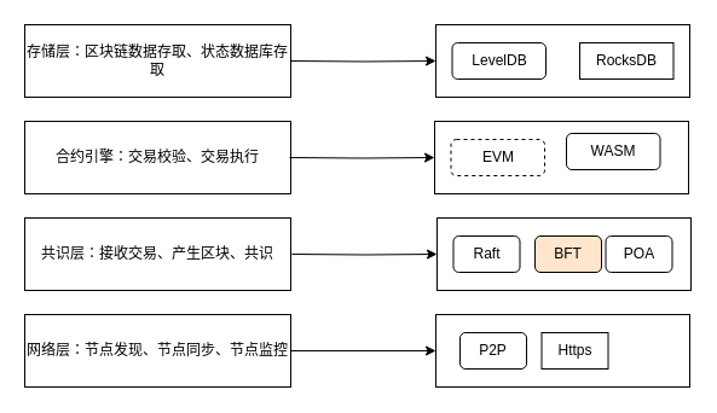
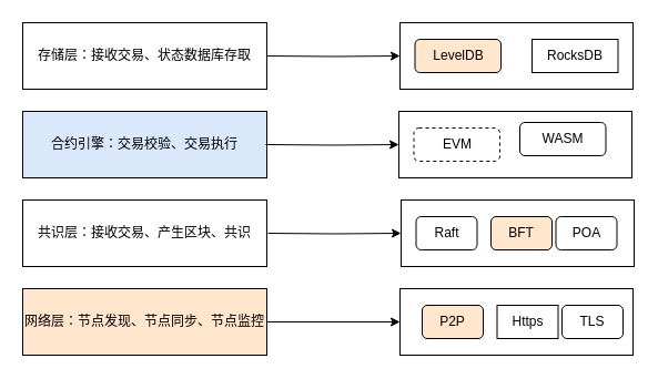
  <mxCell id="0" />
  <mxCell id="1" parent="0" />
  <mxCell id="2" value="" style="edgeStyle=orthogonalEdgeStyle;rounded=0;orthogonalLoop=1;jettySize=auto;html=1;" edge="1" parent="1" source="3" target="7"><mxGeometry relative="1" as="geometry" /></mxCell>
- <mxCell id="3" value="网络层：节点发现、节点同步、节点监控" style="rounded=0;whiteSpace=wrap;html=1;" vertex="1" parent="1"><mxGeometry x="20" y="260" width="220" height="60" as="geometry" /></mxCell>
+ <mxCell id="3" value="网络层：节点发现、节点同步、节点监控" style="rounded=0;whiteSpace=wrap;html=1;fillColor=#ffe6cc;" vertex="1" parent="1"><mxGeometry x="20" y="260" width="220" height="60" as="geometry" /></mxCell>
  <mxCell id="4" value="共识层：接收交易、产生区块、共识" style="rounded=0;whiteSpace=wrap;html=1;" vertex="1" parent="1"><mxGeometry x="20" y="180" width="220" height="60" as="geometry" /></mxCell>
- <mxCell id="5" value="合约引擎：交易校验、交易执行" style="rounded=0;whiteSpace=wrap;html=1;" vertex="1" parent="1"><mxGeometry x="20" y="100" width="220" height="60" as="geometry" /></mxCell>
- <mxCell id="6" value="存储层：区块链数据存取、状态数据库存取" style="rounded=0;whiteSpace=wrap;html=1;" vertex="1" parent="1"><mxGeometry x="20" y="20" width="220" height="60" as="geometry" /></mxCell>
+ <mxCell id="5" value="合约引擎：交易校验、交易执行" style="rounded=0;whiteSpace=wrap;html=1;fillColor=#dae8fc;" vertex="1" parent="1"><mxGeometry x="20" y="100" width="220" height="60" as="geometry" /></mxCell>
+ <mxCell id="6" value="存储层：接收交易、状态数据库存取" style="rounded=0;whiteSpace=wrap;html=1;" vertex="1" parent="1"><mxGeometry x="20" y="20" width="220" height="60" as="geometry" /></mxCell>
  <mxCell id="7" value="" style="whiteSpace=wrap;html=1;rounded=0;" vertex="1" parent="1"><mxGeometry x="360" y="260" width="210" height="60" as="geometry" /></mxCell>
- <mxCell id="8" value="P2P" style="rounded=1;whiteSpace=wrap;html=1;" vertex="1" parent="1"><mxGeometry x="380" y="275" width="55" height="30" as="geometry" /></mxCell>
+ <mxCell id="8" value="P2P" style="rounded=1;whiteSpace=wrap;html=1;fillColor=#ffe6cc;" vertex="1" parent="1"><mxGeometry x="380" y="275" width="55" height="30" as="geometry" /></mxCell>
  <mxCell id="9" value="Https" style="whiteSpace=wrap;html=1;rounded=0;" vertex="1" parent="1"><mxGeometry x="447.5" y="275" width="55" height="30" as="geometry" /></mxCell>
+ <mxCell id="10" value="TLS" style="rounded=1;whiteSpace=wrap;html=1;" vertex="1" parent="1"><mxGeometry x="506" y="275" width="55" height="30" as="geometry" /></mxCell>
  <mxCell id="11" value="" style="edgeStyle=orthogonalEdgeStyle;rounded=0;orthogonalLoop=1;jettySize=auto;html=1;" edge="1" parent="1" target="12"><mxGeometry relative="1" as="geometry"><mxPoint x="241" y="210" as="sourcePoint" /></mxGeometry></mxCell>
  <mxCell id="12" value="" style="whiteSpace=wrap;html=1;rounded=0;" vertex="1" parent="1"><mxGeometry x="361" y="180" width="210" height="60" as="geometry" /></mxCell>
  <mxCell id="13" value="Raft" style="rounded=1;whiteSpace=wrap;html=1;" vertex="1" parent="1"><mxGeometry x="374.5" y="195" width="55" height="30" as="geometry" /></mxCell>
  <mxCell id="14" value="BFT" style="rounded=1;whiteSpace=wrap;html=1;fillColor=#ffe6cc;" vertex="1" parent="1"><mxGeometry x="442" y="195" width="55" height="30" as="geometry" /></mxCell>
  <mxCell id="15" value="POA" style="rounded=1;whiteSpace=wrap;html=1;" vertex="1" parent="1"><mxGeometry x="500.5" y="195" width="55" height="30" as="geometry" /></mxCell>
  <mxCell id="16" value="" style="edgeStyle=orthogonalEdgeStyle;rounded=0;orthogonalLoop=1;jettySize=auto;html=1;" edge="1" parent="1" target="17"><mxGeometry relative="1" as="geometry"><mxPoint x="239" y="130" as="sourcePoint" /></mxGeometry></mxCell>
  <mxCell id="17" value="" style="whiteSpace=wrap;html=1;rounded=0;" vertex="1" parent="1"><mxGeometry x="359" y="100" width="210" height="60" as="geometry" /></mxCell>
  <mxCell id="18" value="EVM" style="rounded=1;whiteSpace=wrap;html=1;dashed=1;" vertex="1" parent="1"><mxGeometry x="372.5" y="115" width="77.5" height="30" as="geometry" /></mxCell>
  <mxCell id="19" value="WASM" style="rounded=1;whiteSpace=wrap;html=1;" vertex="1" parent="1"><mxGeometry x="468" y="110" width="77.5" height="30" as="geometry" /></mxCell>
  <mxCell id="20" value="" style="edgeStyle=orthogonalEdgeStyle;rounded=0;orthogonalLoop=1;jettySize=auto;html=1;" edge="1" parent="1" target="21"><mxGeometry relative="1" as="geometry"><mxPoint x="240" y="50" as="sourcePoint" /></mxGeometry></mxCell>
  <mxCell id="21" value="" style="whiteSpace=wrap;html=1;rounded=0;" vertex="1" parent="1"><mxGeometry x="360" y="20" width="210" height="60" as="geometry" /></mxCell>
- <mxCell id="22" value="LevelDB" style="rounded=1;whiteSpace=wrap;html=1;" vertex="1" parent="1"><mxGeometry x="373.5" y="35" width="77.5" height="30" as="geometry" /></mxCell>
+ <mxCell id="22" value="LevelDB" style="rounded=1;whiteSpace=wrap;html=1;fillColor=#ffe6cc;" vertex="1" parent="1"><mxGeometry x="373.5" y="35" width="77.5" height="30" as="geometry" /></mxCell>
  <mxCell id="23" value="RocksDB" style="whiteSpace=wrap;html=1;rounded=0;" vertex="1" parent="1"><mxGeometry x="479" y="35" width="77.5" height="30" as="geometry" /></mxCell>
